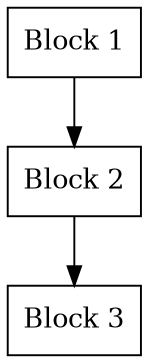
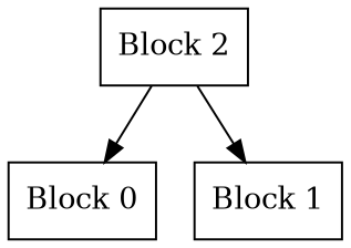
  digraph {
    node [shape=box]
-   n1 [label="Block 3"]
+   n1 [label="Block 0"]
    n2 [label="Block 1"]
    n3 [label="Block 2"]
    n3 -> n1
-   n2 -> n3
+   n3 -> n2
  }
